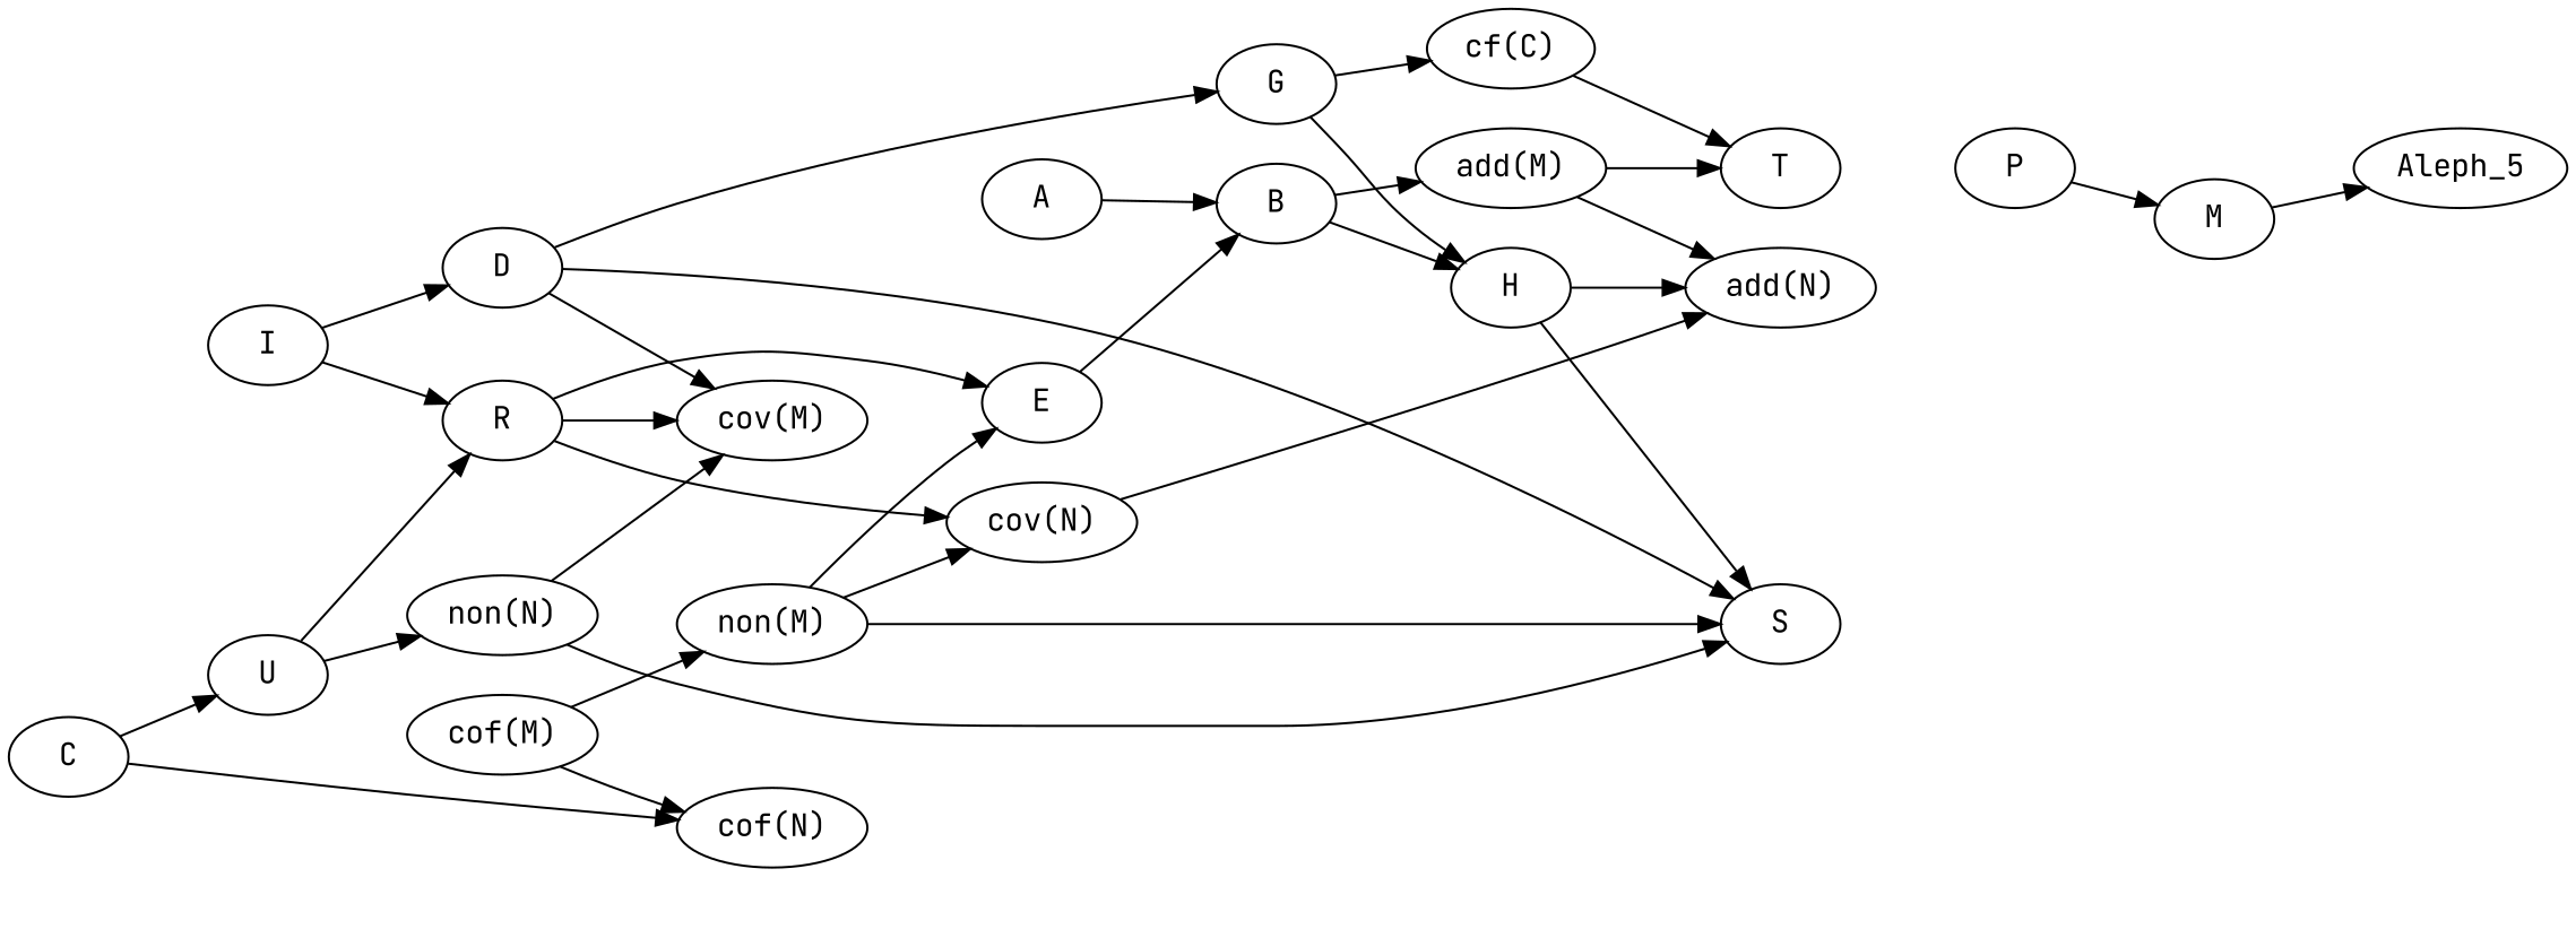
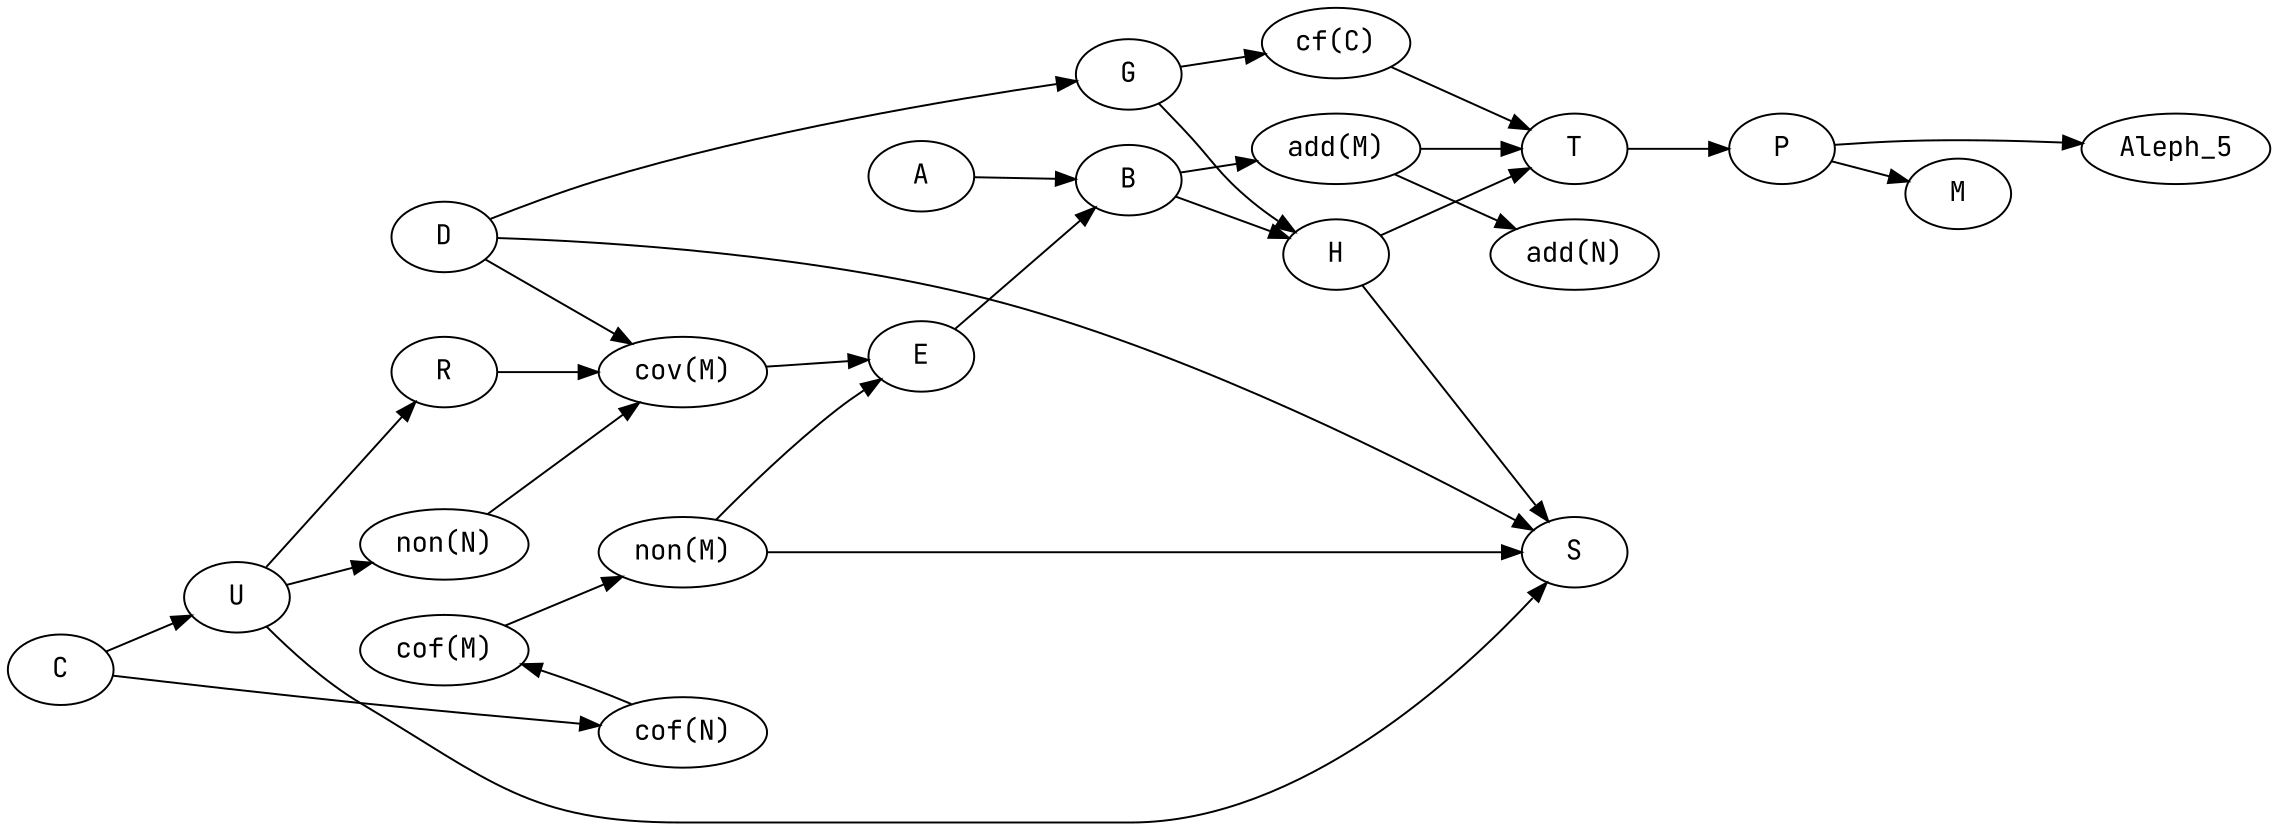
  digraph {
    fontname="JetBrains Mono"
    rankdir=LR
    node [fontname="JetBrains Mono"]
    edge [fontname="JetBrains Mono"]
    n1 [label=Aleph_5]
    n2 [label=C]
    n3 [label="cof(N)"]
    n4 [label=U]
    n5 [label="cof(M)"]
-   n6 [label=I]
    n7 [label=D]
    n8 [label=R]
    n9 [label="non(N)"]
    n10 [label=B]
    n11 [label="add(M)"]
    n12 [label=H]
    n13 [label="add(N)"]
    n14 [label=T]
    n15 [label=S]
    n16 [label="cov(M)"]
    n17 [label=G]
    n18 [label=E]
    n19 [label="cf(C)"]
-   n20 [label="cov(N)"]
    n21 [label=P]
    n22 [label="non(M)"]
    n23 [label=M]
    n24 [label=A]
    n2 -> n3
    n2 -> n4
-   n5 -> n3
+   n3 -> n5
    n4 -> n8
    n4 -> n9
    n5 -> n22
-   n6 -> n7
-   n6 -> n8
    n7 -> n15
    n7 -> n16
    n7 -> n17
    n8 -> n16
-   n8 -> n20
-   n9 -> n15
+   n4 -> n15
    n9 -> n16
    n10 -> n11
    n10 -> n12
    n11 -> n13
    n11 -> n14
-   n12 -> n13
+   n12 -> n14
    n12 -> n15
-   n8 -> n18
+   n14 -> n21
+   n16 -> n18
    n17 -> n12
    n17 -> n19
    n18 -> n10
    n19 -> n14
-   n20 -> n13
    n21 -> n23
    n22 -> n15
    n22 -> n18
-   n22 -> n20
-   n23 -> n1
+   n21 -> n1
    n24 -> n10
  }
